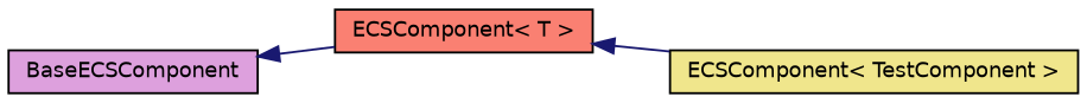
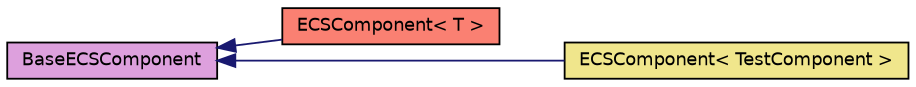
  digraph {
    rankdir=LR
    node [color=black fontname=Helvetica fontsize=10 shape=record style=filled]
    edge [color=midnightblue dir=back fontname=Helvetica fontsize=10 labelfontname=Helvetica labelfontsize=10 style=solid]
    n1 [fillcolor=plum height=0.2 label=BaseECSComponent width=0.4]
    n2 [fillcolor=salmon height=0.2 label="ECSComponent\< T \>" width=0.4]
    n3 [fillcolor=khaki height=0.2 label="ECSComponent\< TestComponent \>" width=0.4]
    n1 -> n2
-   n2 -> n3
+   n1 -> n3
  }
